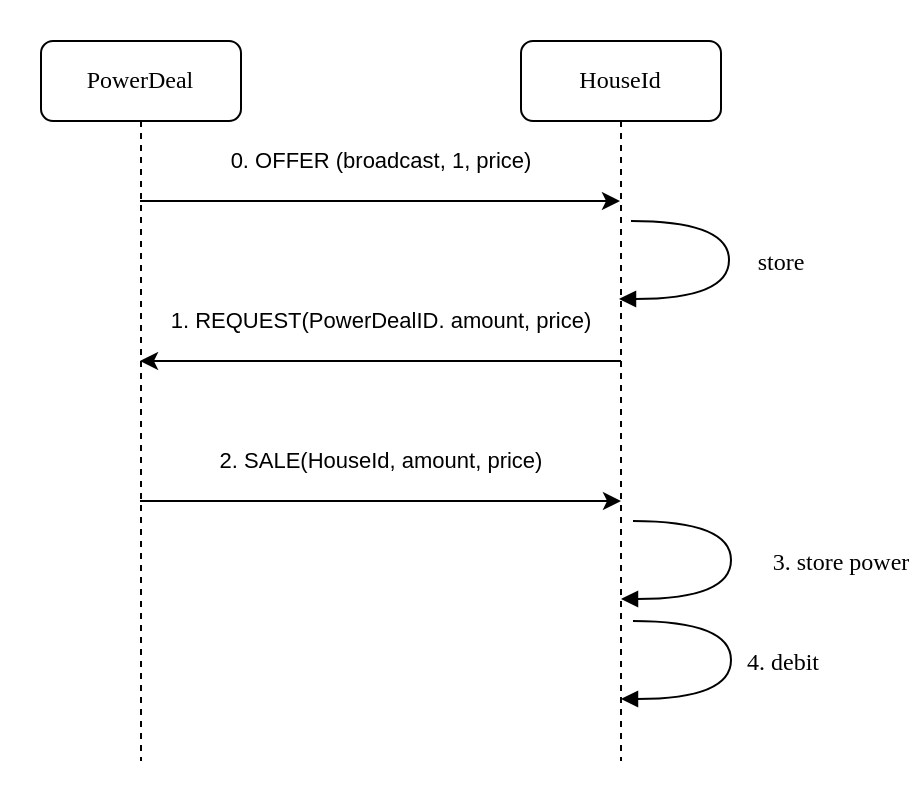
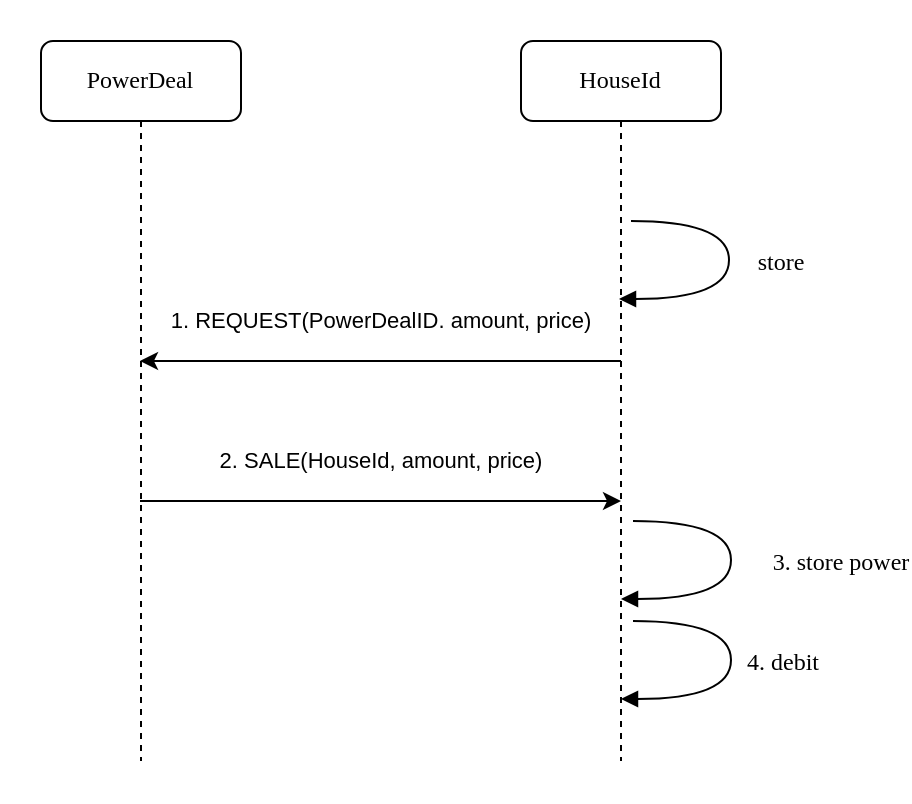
  <mxCell id="0" />
  <mxCell id="1" parent="0" />
  <mxCell id="2" value="PowerDeal" style="shape=umlLifeline;perimeter=lifelinePerimeter;whiteSpace=wrap;html=1;container=1;collapsible=0;recursiveResize=0;outlineConnect=0;rounded=1;shadow=0;comic=0;labelBackgroundColor=none;strokeWidth=1;fontFamily=Verdana;fontSize=12;align=center;" vertex="1" parent="1"><mxGeometry x="20" y="20" width="100" height="360" as="geometry" /></mxCell>
  <mxCell id="3" value="HouseId" style="shape=umlLifeline;perimeter=lifelinePerimeter;whiteSpace=wrap;html=1;container=1;collapsible=0;recursiveResize=0;outlineConnect=0;rounded=1;shadow=0;comic=0;labelBackgroundColor=none;strokeWidth=1;fontFamily=Verdana;fontSize=12;align=center;" vertex="1" parent="1"><mxGeometry x="260" y="20" width="100" height="360" as="geometry" /></mxCell>
  <mxCell id="4" value="store" style="html=1;verticalAlign=bottom;endArrow=block;labelBackgroundColor=none;fontFamily=Verdana;fontSize=12;elbow=vertical;edgeStyle=orthogonalEdgeStyle;curved=1;exitX=1.066;exitY=0.713;exitPerimeter=0;" edge="1" parent="3"><mxGeometry x="0.105" y="26" relative="1" as="geometry"><mxPoint x="55" y="90" as="sourcePoint" /><mxPoint x="49" y="129" as="targetPoint" /><Array as="points"><mxPoint x="104" y="90" /><mxPoint x="104" y="129" /></Array><mxPoint as="offset" /></mxGeometry></mxCell>
  <mxCell id="5" value="3. store power" style="html=1;verticalAlign=bottom;endArrow=block;labelBackgroundColor=none;fontFamily=Verdana;fontSize=12;elbow=vertical;edgeStyle=orthogonalEdgeStyle;curved=1;exitX=1.066;exitY=0.713;exitPerimeter=0;" edge="1" parent="3"><mxGeometry x="0.105" y="55" relative="1" as="geometry"><mxPoint x="56" y="240" as="sourcePoint" /><mxPoint x="50" y="279" as="targetPoint" /><Array as="points"><mxPoint x="105" y="240" /><mxPoint x="105" y="279" /></Array><mxPoint as="offset" /></mxGeometry></mxCell>
  <mxCell id="6" value="4. debit" style="html=1;verticalAlign=bottom;endArrow=block;labelBackgroundColor=none;fontFamily=Verdana;fontSize=12;elbow=vertical;edgeStyle=orthogonalEdgeStyle;curved=1;exitX=1.066;exitY=0.713;exitPerimeter=0;" edge="1" parent="3"><mxGeometry x="0.105" y="26" relative="1" as="geometry"><mxPoint x="56" y="290" as="sourcePoint" /><mxPoint x="50" y="329" as="targetPoint" /><Array as="points"><mxPoint x="105" y="290" /><mxPoint x="105" y="329" /></Array><mxPoint as="offset" /></mxGeometry></mxCell>
- <mxCell id="7" value="0. OFFER (broadcast, 1, price)" style="endArrow=classic;html=1;rounded=0;" edge="1" parent="1" source="2" target="3"><mxGeometry x="0.004" y="20" width="50" height="50" relative="1" as="geometry"><mxPoint x="370" y="300" as="sourcePoint" /><mxPoint x="420" y="250" as="targetPoint" /><Array as="points"><mxPoint x="190" y="100" /></Array><mxPoint as="offset" /></mxGeometry></mxCell>
  <mxCell id="8" value="1. REQUEST(PowerDealID. amount, price)" style="endArrow=classic;html=1;rounded=0;" edge="1" parent="1"><mxGeometry x="-0.002" y="-20" width="50" height="50" relative="1" as="geometry"><mxPoint x="310" y="180" as="sourcePoint" /><mxPoint x="69.5" y="180" as="targetPoint" /><mxPoint as="offset" /></mxGeometry></mxCell>
  <mxCell id="9" value="2. SALE(HouseId, amount, price)" style="endArrow=classic;html=1;rounded=0;" edge="1" parent="1" source="2"><mxGeometry x="0.002" y="20" width="50" height="50" relative="1" as="geometry"><mxPoint x="370" y="300" as="sourcePoint" /><mxPoint x="310" y="250" as="targetPoint" /><mxPoint as="offset" /></mxGeometry></mxCell>
